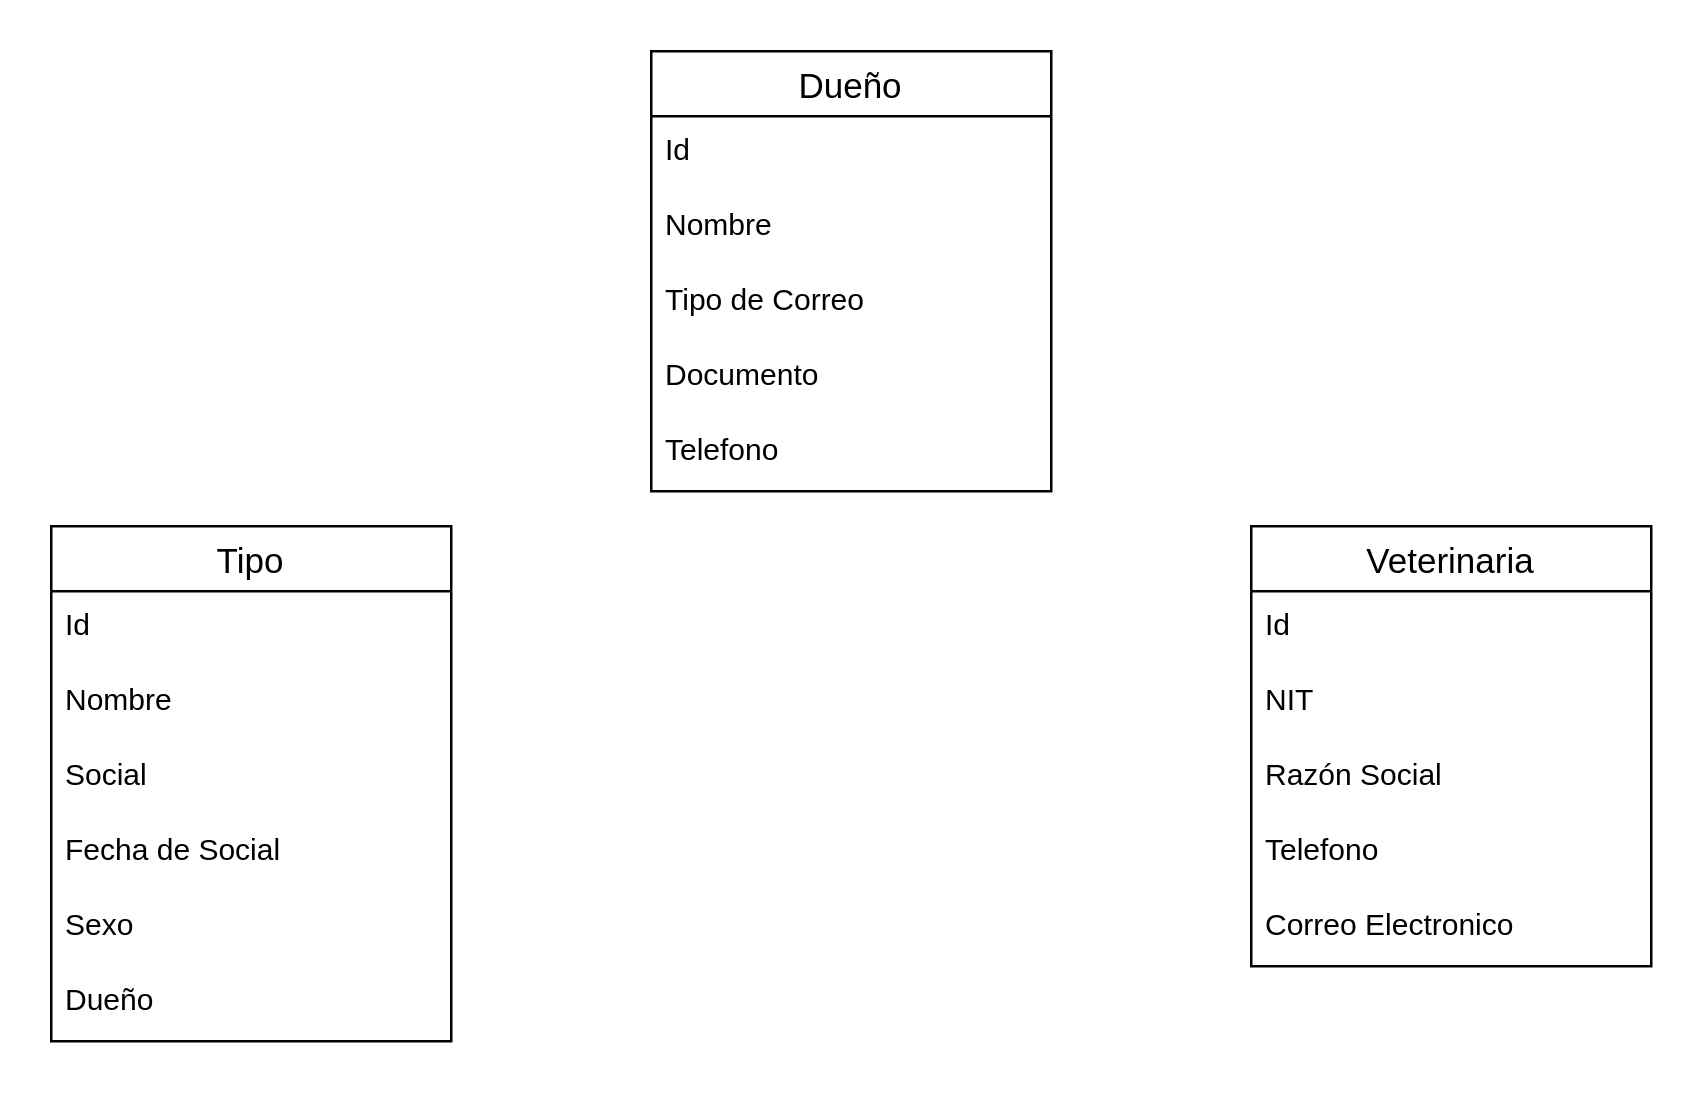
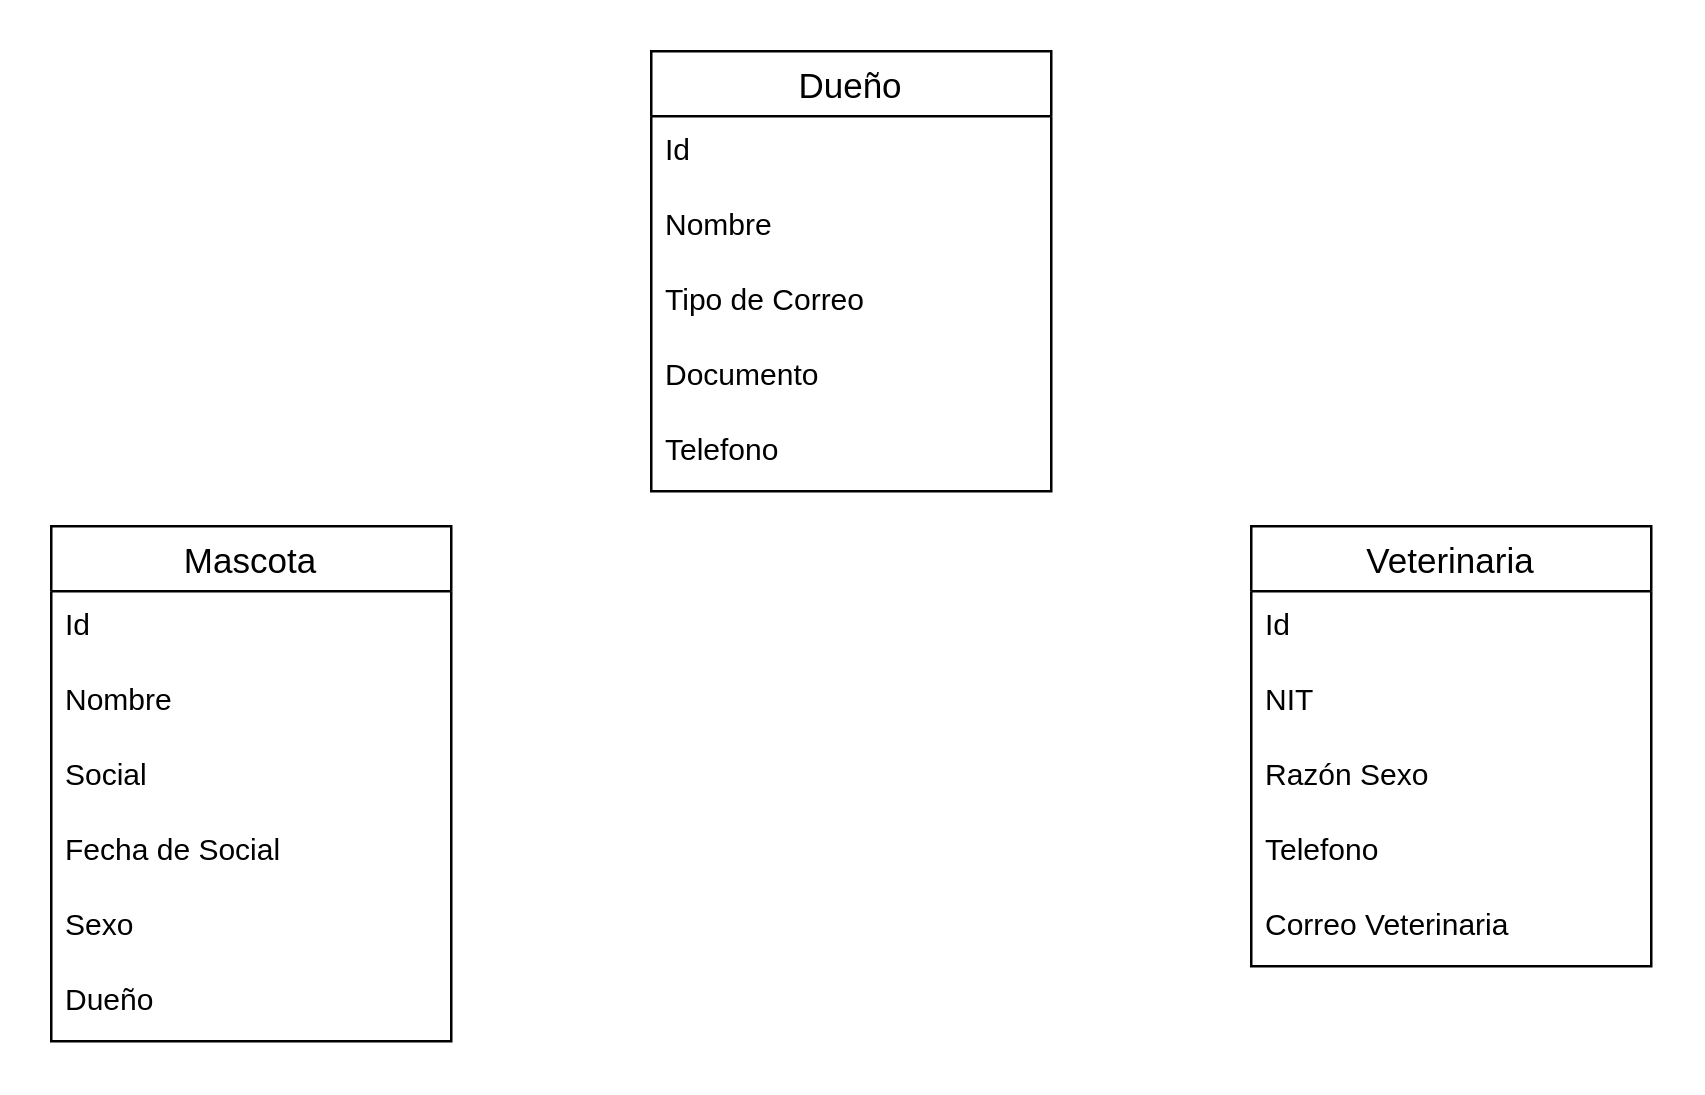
  <mxCell id="0" />
  <mxCell id="1" parent="0" />
- <mxCell id="2" value="Tipo" style="swimlane;fontStyle=0;childLayout=stackLayout;horizontal=1;startSize=26;horizontalStack=0;resizeParent=1;resizeParentMax=0;resizeLast=0;collapsible=1;marginBottom=0;align=center;fontSize=14;" vertex="1" parent="1"><mxGeometry x="20" y="210" width="160" height="206" as="geometry" /></mxCell>
+ <mxCell id="2" value="Mascota" style="swimlane;fontStyle=0;childLayout=stackLayout;horizontal=1;startSize=26;horizontalStack=0;resizeParent=1;resizeParentMax=0;resizeLast=0;collapsible=1;marginBottom=0;align=center;fontSize=14;" vertex="1" parent="1"><mxGeometry x="20" y="210" width="160" height="206" as="geometry" /></mxCell>
  <mxCell id="3" value="Id" style="text;strokeColor=none;fillColor=none;spacingLeft=4;spacingRight=4;overflow=hidden;rotatable=0;points=[[0,0.5],[1,0.5]];portConstraint=eastwest;fontSize=12;" vertex="1" parent="2"><mxGeometry y="26" width="160" height="30" as="geometry" /></mxCell>
  <mxCell id="4" value="Nombre" style="text;strokeColor=none;fillColor=none;spacingLeft=4;spacingRight=4;overflow=hidden;rotatable=0;points=[[0,0.5],[1,0.5]];portConstraint=eastwest;fontSize=12;" vertex="1" parent="2"><mxGeometry y="56" width="160" height="30" as="geometry" /></mxCell>
  <mxCell id="5" value="Social" style="text;strokeColor=none;fillColor=none;spacingLeft=4;spacingRight=4;overflow=hidden;rotatable=0;points=[[0,0.5],[1,0.5]];portConstraint=eastwest;fontSize=12;" vertex="1" parent="2"><mxGeometry y="86" width="160" height="30" as="geometry" /></mxCell>
  <mxCell id="6" value="Fecha de Social" style="text;strokeColor=none;fillColor=none;spacingLeft=4;spacingRight=4;overflow=hidden;rotatable=0;points=[[0,0.5],[1,0.5]];portConstraint=eastwest;fontSize=12;" vertex="1" parent="2"><mxGeometry y="116" width="160" height="30" as="geometry" /></mxCell>
  <mxCell id="7" value="Sexo" style="text;strokeColor=none;fillColor=none;spacingLeft=4;spacingRight=4;overflow=hidden;rotatable=0;points=[[0,0.5],[1,0.5]];portConstraint=eastwest;fontSize=12;" vertex="1" parent="2"><mxGeometry y="146" width="160" height="30" as="geometry" /></mxCell>
  <mxCell id="8" value="Dueño" style="text;strokeColor=none;fillColor=none;spacingLeft=4;spacingRight=4;overflow=hidden;rotatable=0;points=[[0,0.5],[1,0.5]];portConstraint=eastwest;fontSize=12;" vertex="1" parent="2"><mxGeometry y="176" width="160" height="30" as="geometry" /></mxCell>
  <mxCell id="9" value="Dueño" style="swimlane;fontStyle=0;childLayout=stackLayout;horizontal=1;startSize=26;horizontalStack=0;resizeParent=1;resizeParentMax=0;resizeLast=0;collapsible=1;marginBottom=0;align=center;fontSize=14;" vertex="1" parent="1"><mxGeometry x="260" y="20" width="160" height="176" as="geometry" /></mxCell>
  <mxCell id="10" value="Id" style="text;strokeColor=none;fillColor=none;spacingLeft=4;spacingRight=4;overflow=hidden;rotatable=0;points=[[0,0.5],[1,0.5]];portConstraint=eastwest;fontSize=12;" vertex="1" parent="9"><mxGeometry y="26" width="160" height="30" as="geometry" /></mxCell>
  <mxCell id="11" value="Nombre" style="text;strokeColor=none;fillColor=none;spacingLeft=4;spacingRight=4;overflow=hidden;rotatable=0;points=[[0,0.5],[1,0.5]];portConstraint=eastwest;fontSize=12;" vertex="1" parent="9"><mxGeometry y="56" width="160" height="30" as="geometry" /></mxCell>
  <mxCell id="12" value="Tipo de Correo" style="text;strokeColor=none;fillColor=none;spacingLeft=4;spacingRight=4;overflow=hidden;rotatable=0;points=[[0,0.5],[1,0.5]];portConstraint=eastwest;fontSize=12;" vertex="1" parent="9"><mxGeometry y="86" width="160" height="30" as="geometry" /></mxCell>
  <mxCell id="13" value="Documento" style="text;strokeColor=none;fillColor=none;spacingLeft=4;spacingRight=4;overflow=hidden;rotatable=0;points=[[0,0.5],[1,0.5]];portConstraint=eastwest;fontSize=12;" vertex="1" parent="9"><mxGeometry y="116" width="160" height="30" as="geometry" /></mxCell>
  <mxCell id="14" value="Telefono" style="text;strokeColor=none;fillColor=none;spacingLeft=4;spacingRight=4;overflow=hidden;rotatable=0;points=[[0,0.5],[1,0.5]];portConstraint=eastwest;fontSize=12;" vertex="1" parent="9"><mxGeometry y="146" width="160" height="30" as="geometry" /></mxCell>
  <mxCell id="15" value="Veterinaria" style="swimlane;fontStyle=0;childLayout=stackLayout;horizontal=1;startSize=26;horizontalStack=0;resizeParent=1;resizeParentMax=0;resizeLast=0;collapsible=1;marginBottom=0;align=center;fontSize=14;" vertex="1" parent="1"><mxGeometry x="500" y="210" width="160" height="176" as="geometry" /></mxCell>
  <mxCell id="16" value="Id" style="text;strokeColor=none;fillColor=none;spacingLeft=4;spacingRight=4;overflow=hidden;rotatable=0;points=[[0,0.5],[1,0.5]];portConstraint=eastwest;fontSize=12;" vertex="1" parent="15"><mxGeometry y="26" width="160" height="30" as="geometry" /></mxCell>
  <mxCell id="17" value="NIT" style="text;strokeColor=none;fillColor=none;spacingLeft=4;spacingRight=4;overflow=hidden;rotatable=0;points=[[0,0.5],[1,0.5]];portConstraint=eastwest;fontSize=12;" vertex="1" parent="15"><mxGeometry y="56" width="160" height="30" as="geometry" /></mxCell>
- <mxCell id="18" value="Razón Social" style="text;strokeColor=none;fillColor=none;spacingLeft=4;spacingRight=4;overflow=hidden;rotatable=0;points=[[0,0.5],[1,0.5]];portConstraint=eastwest;fontSize=12;" vertex="1" parent="15"><mxGeometry y="86" width="160" height="30" as="geometry" /></mxCell>
+ <mxCell id="18" value="Razón Sexo" style="text;strokeColor=none;fillColor=none;spacingLeft=4;spacingRight=4;overflow=hidden;rotatable=0;points=[[0,0.5],[1,0.5]];portConstraint=eastwest;fontSize=12;" vertex="1" parent="15"><mxGeometry y="86" width="160" height="30" as="geometry" /></mxCell>
  <mxCell id="19" value="Telefono" style="text;strokeColor=none;fillColor=none;spacingLeft=4;spacingRight=4;overflow=hidden;rotatable=0;points=[[0,0.5],[1,0.5]];portConstraint=eastwest;fontSize=12;" vertex="1" parent="15"><mxGeometry y="116" width="160" height="30" as="geometry" /></mxCell>
- <mxCell id="20" value="Correo Electronico" style="text;strokeColor=none;fillColor=none;spacingLeft=4;spacingRight=4;overflow=hidden;rotatable=0;points=[[0,0.5],[1,0.5]];portConstraint=eastwest;fontSize=12;" vertex="1" parent="15"><mxGeometry y="146" width="160" height="30" as="geometry" /></mxCell>
+ <mxCell id="20" value="Correo Veterinaria" style="text;strokeColor=none;fillColor=none;spacingLeft=4;spacingRight=4;overflow=hidden;rotatable=0;points=[[0,0.5],[1,0.5]];portConstraint=eastwest;fontSize=12;" vertex="1" parent="15"><mxGeometry y="146" width="160" height="30" as="geometry" /></mxCell>
